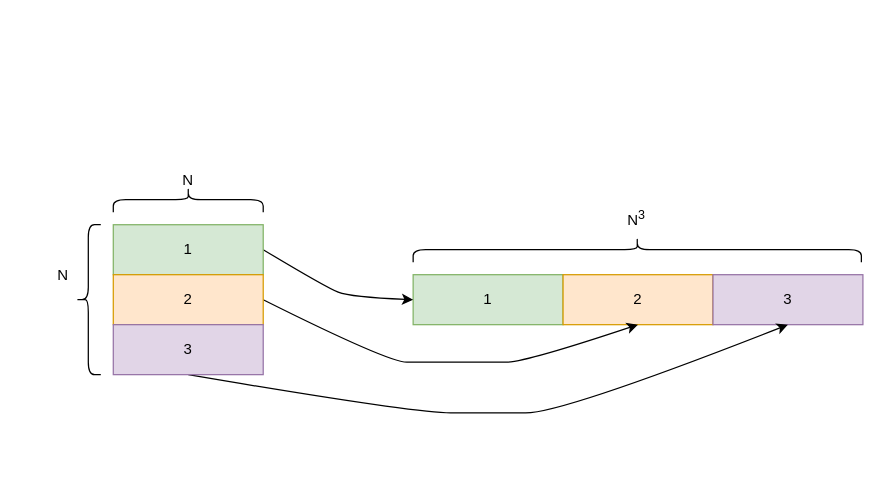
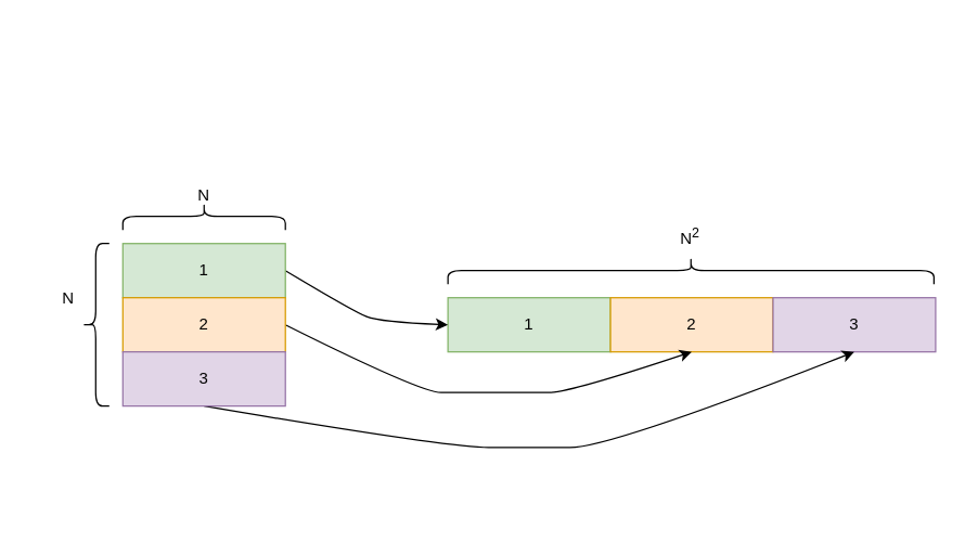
  <mxCell id="0" />
  <mxCell id="1" parent="0" />
  <mxCell id="2" value="1" style="rounded=0;whiteSpace=wrap;html=1;fillColor=#d5e8d4;strokeColor=#82b366;" parent="1" vertex="1"><mxGeometry x="330" y="219.37" width="120" height="40" as="geometry" /></mxCell>
  <mxCell id="3" value="2" style="rounded=0;whiteSpace=wrap;html=1;fillColor=#ffe6cc;strokeColor=#d79b00;" parent="1" vertex="1"><mxGeometry x="450" y="219.37" width="120" height="40" as="geometry" /></mxCell>
  <mxCell id="4" value="3" style="rounded=0;whiteSpace=wrap;html=1;fillColor=#e1d5e7;strokeColor=#9673a6;" parent="1" vertex="1"><mxGeometry x="570" y="219.37" width="120" height="40" as="geometry" /></mxCell>
  <mxCell id="5" value="" style="curved=1;endArrow=classic;html=1;rounded=0;entryX=0;entryY=0.5;entryDx=0;entryDy=0;" parent="1" target="2" edge="1"><mxGeometry width="50" height="50" relative="1" as="geometry"><mxPoint x="210" y="199.37" as="sourcePoint" /><mxPoint x="390" y="209.37" as="targetPoint" /><Array as="points"><mxPoint x="260" y="229.37" /><mxPoint x="280" y="237.37" /></Array></mxGeometry></mxCell>
  <mxCell id="6" value="" style="curved=1;endArrow=classic;html=1;rounded=0;entryX=0.5;entryY=1;entryDx=0;entryDy=0;" parent="1" target="3" edge="1"><mxGeometry width="50" height="50" relative="1" as="geometry"><mxPoint x="210" y="239.37" as="sourcePoint" /><mxPoint x="500" y="269.37" as="targetPoint" /><Array as="points"><mxPoint x="310" y="289.37" /><mxPoint x="340" y="289.37" /><mxPoint x="390" y="289.37" /><mxPoint x="420" y="289.37" /></Array></mxGeometry></mxCell>
  <mxCell id="7" value="" style="curved=1;endArrow=classic;html=1;rounded=0;exitX=0.5;exitY=1;exitDx=0;exitDy=0;entryX=0.5;entryY=1;entryDx=0;entryDy=0;" parent="1" source="10" target="4" edge="1"><mxGeometry width="50" height="50" relative="1" as="geometry"><mxPoint x="150" y="309.37" as="sourcePoint" /><mxPoint x="640" y="279.37" as="targetPoint" /><Array as="points"><mxPoint x="330" y="330" /><mxPoint x="390" y="330" /><mxPoint x="450" y="330" /></Array></mxGeometry></mxCell>
  <mxCell id="8" value="1" style="rounded=0;whiteSpace=wrap;html=1;fillColor=#d5e8d4;strokeColor=#82b366;" parent="1" vertex="1"><mxGeometry x="90" y="179.37" width="120" height="40" as="geometry" /></mxCell>
  <mxCell id="9" value="2" style="rounded=0;whiteSpace=wrap;html=1;fillColor=#ffe6cc;strokeColor=#d79b00;" parent="1" vertex="1"><mxGeometry x="90" y="219.37" width="120" height="40" as="geometry" /></mxCell>
  <mxCell id="10" value="3" style="rounded=0;whiteSpace=wrap;html=1;fillColor=#e1d5e7;strokeColor=#9673a6;" parent="1" vertex="1"><mxGeometry x="90" y="259.37" width="120" height="40" as="geometry" /></mxCell>
  <mxCell id="11" value="" style="shape=curlyBracket;whiteSpace=wrap;html=1;rounded=1;labelPosition=left;verticalLabelPosition=middle;align=right;verticalAlign=middle;" parent="1" vertex="1"><mxGeometry x="60" y="179.37" width="20" height="120" as="geometry" /></mxCell>
  <mxCell id="12" value="" style="shape=curlyBracket;whiteSpace=wrap;html=1;rounded=1;labelPosition=left;verticalLabelPosition=middle;align=right;verticalAlign=middle;rotation=90;" parent="1" vertex="1"><mxGeometry x="140" y="99.37" width="20" height="120" as="geometry" /></mxCell>
  <mxCell id="13" value="N" style="text;html=1;strokeColor=none;fillColor=none;align=center;verticalAlign=middle;whiteSpace=wrap;rounded=0;" parent="1" vertex="1"><mxGeometry x="120" y="129.37" width="60" height="30" as="geometry" /></mxCell>
  <mxCell id="14" value="N" style="text;html=1;strokeColor=none;fillColor=none;align=center;verticalAlign=middle;whiteSpace=wrap;rounded=0;" parent="1" vertex="1"><mxGeometry x="20" y="205" width="60" height="30" as="geometry" /></mxCell>
  <mxCell id="15" value="" style="shape=curlyBracket;whiteSpace=wrap;html=1;rounded=1;labelPosition=left;verticalLabelPosition=middle;align=right;verticalAlign=middle;rotation=90;" parent="1" vertex="1"><mxGeometry x="499.38" y="20" width="20" height="358.75" as="geometry" /></mxCell>
- <mxCell id="16" value="N&lt;sup&gt;3&lt;/sup&gt;" style="text;html=1;strokeColor=none;fillColor=none;align=center;verticalAlign=middle;whiteSpace=wrap;rounded=0;" parent="1" vertex="1"><mxGeometry x="479.38" y="159.37" width="60" height="30" as="geometry" /></mxCell>
+ <mxCell id="16" value="N&lt;sup&gt;2&lt;/sup&gt;" style="text;html=1;strokeColor=none;fillColor=none;align=center;verticalAlign=middle;whiteSpace=wrap;rounded=0;" parent="1" vertex="1"><mxGeometry x="479.38" y="159.37" width="60" height="30" as="geometry" /></mxCell>
